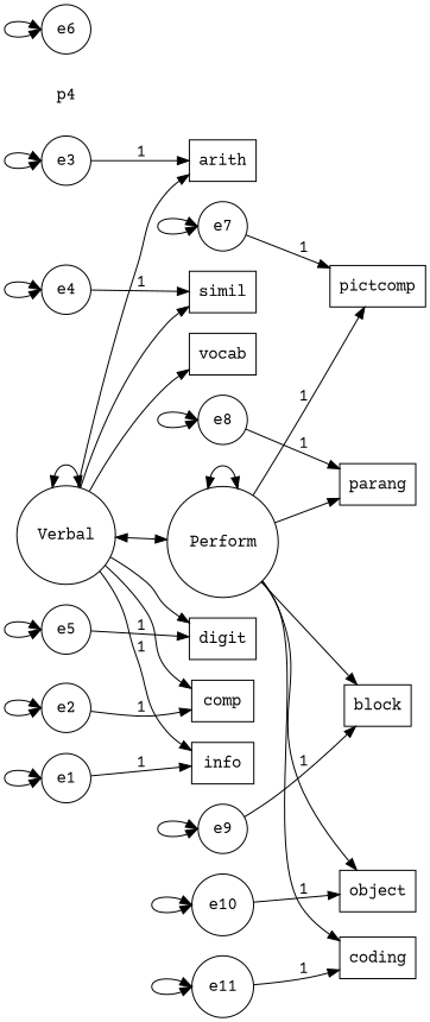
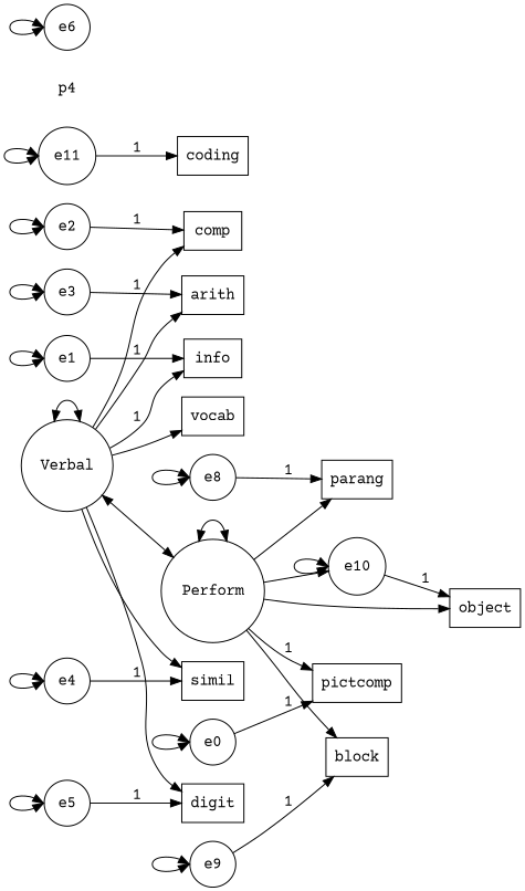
  digraph {
    fontname="Courier Prime"
    fontsize=14
    rankdir=LR
    splines=true
    node [fontname="Courier Prime" shape=circle]
    edge [color=black fontname="Courier Prime"]
    n1 [label=info shape=box]
    n2 [label=comp shape=box]
    n3 [label=arith shape=box]
    n4 [label=simil shape=box]
    n5 [label=digit shape=box]
    n6 [label=vocab shape=box]
    n7 [label=pictcomp shape=box]
    n8 [label=parang shape=box]
    n9 [label=block shape=box]
    n10 [label=object shape=box]
    n11 [label=coding shape=box]
    n12 [color=white label=p4 shape=box]
    n13 [label=Verbal]
    n14 [label=Perform]
    e1
    e2
    e3
    e4
    e5
    e6
-   e7
+   e7 [label=e0]
    e8
    e9
    e10
    e11
    n13 -> n1 [label=1]
    n13 -> n2
    n13 -> n3
    n13 -> n4
    n13 -> n5
    n13 -> n6
    n13 -> n13 [dir=both]
    n13 -> n14 [dir=both]
    n14 -> n7 [label=1]
    n14 -> n8
    n14 -> n9
    n14 -> n10
-   n14 -> n11
+   n14 -> e10
    n14 -> n14 [dir=both]
    e1 -> n1 [label=1]
    e1 -> e1 [dir=both headport=w tailport=w]
    e2 -> n2 [label=1]
    e2 -> e2 [dir=both headport=w tailport=w]
    e3 -> n3 [label=1]
    e3 -> e3 [dir=both headport=w tailport=w]
    e4 -> n4 [label=1]
    e4 -> e4 [dir=both headport=w tailport=w]
    e5 -> n5 [label=1]
    e5 -> e5 [dir=both headport=w tailport=w]
    e6 -> e6 [dir=both headport=w tailport=w]
    e7 -> n7 [label=1]
    e7 -> e7 [dir=both headport=w tailport=w]
    e8 -> n8 [label=1]
    e8 -> e8 [dir=both headport=w tailport=w]
    e9 -> n9 [label=1]
    e9 -> e9 [dir=both headport=w tailport=w]
    e10 -> n10 [label=1]
    e10 -> e10 [dir=both headport=w tailport=w]
    e11 -> n11 [label=1]
    e11 -> e11 [dir=both headport=w tailport=w]
  }
